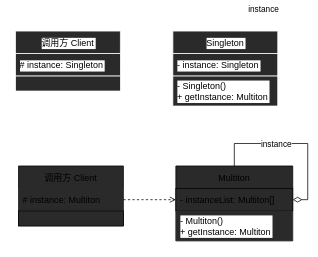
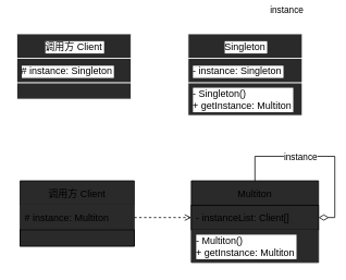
  <mxCell id="0" />
  <mxCell id="1" parent="0" />
  <mxCell id="2" value="Singleton" style="swimlane;fontStyle=0;childLayout=stackLayout;horizontal=1;startSize=30;horizontalStack=0;resizeParent=1;resizeParentMax=0;resizeLast=0;collapsible=1;marginBottom=0;fillColor=#2A2A2A;labelBackgroundColor=default;fontColor=default;labelBorderColor=none;strokeColor=#FFFFFF;" parent="1" vertex="1"><mxGeometry x="230" y="20" width="140" height="100" as="geometry" /></mxCell>
  <mxCell id="3" style="edgeStyle=none;html=1;exitX=1;exitY=0.5;exitDx=0;exitDy=0;entryX=0.5;entryY=0;entryDx=0;entryDy=0;startArrow=diamondThin;startFill=0;endArrow=none;endFill=0;targetPerimeterSpacing=1;rounded=0;startSize=10;sourcePerimeterSpacing=-1;fillColor=#2A2A2A;labelBackgroundColor=default;fontColor=default;labelBorderColor=none;strokeColor=#FFFFFF;dashed=1;" parent="2" source="5" target="2" edge="1"><mxGeometry relative="1" as="geometry"><Array as="points"><mxPoint x="160" y="45" /><mxPoint x="160" y="-30" /><mxPoint x="70" y="-30" /></Array></mxGeometry></mxCell>
  <mxCell id="4" value="instance" style="edgeLabel;html=1;align=center;verticalAlign=middle;resizable=0;points=[];fillColor=#2A2A2A;labelBackgroundColor=default;fontColor=default;labelBorderColor=none;strokeColor=#FFFFFF;" parent="3" vertex="1" connectable="0"><mxGeometry x="0.424" relative="1" as="geometry"><mxPoint x="18" as="offset" /></mxGeometry></mxCell>
  <mxCell id="5" value="- instance: Singleton" style="text;strokeColor=#FFFFFF;fillColor=#2A2A2A;align=left;verticalAlign=middle;spacingLeft=4;spacingRight=4;overflow=hidden;points=[[0,0.5],[1,0.5]];portConstraint=eastwest;rotatable=0;labelBackgroundColor=default;fontColor=default;labelBorderColor=none;" parent="2" vertex="1"><mxGeometry y="30" width="140" height="30" as="geometry" /></mxCell>
  <mxCell id="6" value="- Singleton()&#10;+ getInstance: Multiton" style="text;strokeColor=#FFFFFF;fillColor=#2A2A2A;align=left;verticalAlign=middle;spacingLeft=4;spacingRight=4;overflow=hidden;points=[[0,0.5],[1,0.5]];portConstraint=eastwest;rotatable=0;labelBackgroundColor=default;fontColor=default;labelBorderColor=none;" parent="2" vertex="1"><mxGeometry y="60" width="140" height="40" as="geometry" /></mxCell>
  <mxCell id="7" value="调用方 Client" style="swimlane;fontStyle=0;childLayout=stackLayout;horizontal=1;startSize=30;horizontalStack=0;resizeParent=1;resizeParentMax=0;resizeLast=0;collapsible=1;marginBottom=0;strokeColor=#FFFFFF;fillColor=#2A2A2A;labelBackgroundColor=default;fontColor=default;labelBorderColor=none;" parent="1" vertex="1"><mxGeometry x="20" y="20" width="140" height="80" as="geometry" /></mxCell>
  <mxCell id="8" value="# instance: Singleton" style="text;strokeColor=#FFFFFF;fillColor=#2A2A2A;align=left;verticalAlign=middle;spacingLeft=4;spacingRight=4;overflow=hidden;points=[[0,0.5],[1,0.5]];portConstraint=eastwest;rotatable=0;labelBackgroundColor=default;fontColor=default;labelBorderColor=none;" parent="7" vertex="1"><mxGeometry y="30" width="140" height="30" as="geometry" /></mxCell>
  <mxCell id="9" value="" style="rounded=0;whiteSpace=wrap;html=1;strokeColor=#FFFFFF;fillColor=#2A2A2A;labelBackgroundColor=default;fontColor=default;labelBorderColor=none;" parent="7" vertex="1"><mxGeometry y="60" width="140" height="20" as="geometry" /></mxCell>
  <mxCell id="10" value="" style="endArrow=open;html=1;targetPerimeterSpacing=1;exitX=1;exitY=0.5;exitDx=0;exitDy=0;entryX=0;entryY=0.5;entryDx=0;entryDy=0;dashed=1;rounded=0;endFill=0;startSize=10;fillColor=#2A2A2A;labelBackgroundColor=default;fontColor=default;labelBorderColor=none;strokeColor=#FFFFFF;" parent="1" source="8" target="5" edge="1"><mxGeometry width="50" height="50" relative="1" as="geometry"><mxPoint x="140" y="160" as="sourcePoint" /><mxPoint x="190" y="110" as="targetPoint" /></mxGeometry></mxCell>
  <mxCell id="11" value="Multiton" style="swimlane;fontStyle=0;childLayout=stackLayout;horizontal=1;startSize=30;horizontalStack=0;resizeParent=1;resizeParentMax=0;resizeLast=0;collapsible=1;marginBottom=0;fontColor=default;labelBackgroundColor=#2A2A2A;shadow=0;fillColor=#2A2A2A;" parent="1" vertex="1"><mxGeometry x="234" y="200" width="156" height="100" as="geometry" /></mxCell>
  <mxCell id="12" style="edgeStyle=none;html=1;exitX=1;exitY=0.5;exitDx=0;exitDy=0;entryX=0.5;entryY=0;entryDx=0;entryDy=0;startArrow=diamondThin;startFill=0;endArrow=none;endFill=0;targetPerimeterSpacing=1;rounded=0;startSize=10;sourcePerimeterSpacing=-1;fontColor=default;labelBackgroundColor=#2A2A2A;shadow=0;fillColor=#2A2A2A;" parent="11" source="14" target="11" edge="1"><mxGeometry relative="1" as="geometry"><Array as="points"><mxPoint x="176" y="45" /><mxPoint x="176" y="-30" /><mxPoint x="78" y="-30" /></Array></mxGeometry></mxCell>
  <mxCell id="13" value="instance" style="edgeLabel;html=1;align=center;verticalAlign=middle;resizable=0;points=[];fontColor=default;" vertex="1" connectable="0" parent="12"><mxGeometry x="0.242" relative="1" as="geometry"><mxPoint as="offset" /></mxGeometry></mxCell>
- <mxCell id="14" value="- instanceList: Multiton[]" style="text;strokeColor=default;fillColor=#2A2A2A;align=left;verticalAlign=middle;spacingLeft=4;spacingRight=4;overflow=hidden;points=[[0,0.5],[1,0.5]];portConstraint=eastwest;rotatable=0;fontColor=default;labelBackgroundColor=#2A2A2A;shadow=0;" parent="11" vertex="1"><mxGeometry y="30" width="156" height="30" as="geometry" /></mxCell>
+ <mxCell id="14" value="- instanceList: Client[]" style="text;strokeColor=default;fillColor=#2A2A2A;align=left;verticalAlign=middle;spacingLeft=4;spacingRight=4;overflow=hidden;points=[[0,0.5],[1,0.5]];portConstraint=eastwest;rotatable=0;fontColor=default;labelBackgroundColor=#2A2A2A;shadow=0;" parent="11" vertex="1"><mxGeometry y="30" width="156" height="30" as="geometry" /></mxCell>
  <mxCell id="15" value="- Multiton()&#10;+ getInstance: Multiton" style="text;strokeColor=none;fillColor=#2A2A2A;align=left;verticalAlign=middle;spacingLeft=4;spacingRight=4;overflow=hidden;points=[[0,0.5],[1,0.5]];portConstraint=eastwest;rotatable=0;fontColor=default;labelBackgroundColor=default;shadow=0;" parent="11" vertex="1"><mxGeometry y="60" width="156" height="40" as="geometry" /></mxCell>
  <mxCell id="16" value="调用方 Client" style="swimlane;fontStyle=0;childLayout=stackLayout;horizontal=1;startSize=30;horizontalStack=0;resizeParent=1;resizeParentMax=0;resizeLast=0;collapsible=1;marginBottom=0;strokeColor=default;fontColor=default;labelBackgroundColor=#2A2A2A;shadow=0;fillColor=#2A2A2A;" parent="1" vertex="1"><mxGeometry x="24" y="200" width="140" height="80" as="geometry" /></mxCell>
  <mxCell id="17" value="# instance: Multiton" style="text;strokeColor=none;fillColor=#2A2A2A;align=left;verticalAlign=middle;spacingLeft=4;spacingRight=4;overflow=hidden;points=[[0,0.5],[1,0.5]];portConstraint=eastwest;rotatable=0;fontColor=default;labelBackgroundColor=#2A2A2A;shadow=0;" parent="16" vertex="1"><mxGeometry y="30" width="140" height="30" as="geometry" /></mxCell>
  <mxCell id="18" value="" style="rounded=0;whiteSpace=wrap;html=1;strokeColor=default;fontColor=default;labelBackgroundColor=#2A2A2A;shadow=0;fillColor=#2A2A2A;" parent="16" vertex="1"><mxGeometry y="60" width="140" height="20" as="geometry" /></mxCell>
  <mxCell id="19" value="" style="endArrow=open;html=1;targetPerimeterSpacing=1;exitX=1;exitY=0.5;exitDx=0;exitDy=0;entryX=0;entryY=0.5;entryDx=0;entryDy=0;dashed=1;rounded=0;endFill=0;startSize=10;fontColor=default;labelBackgroundColor=#2A2A2A;shadow=0;fillColor=#2A2A2A;" parent="1" source="17" target="14" edge="1"><mxGeometry width="50" height="50" relative="1" as="geometry"><mxPoint x="144" y="340" as="sourcePoint" /><mxPoint x="194" y="290" as="targetPoint" /></mxGeometry></mxCell>
